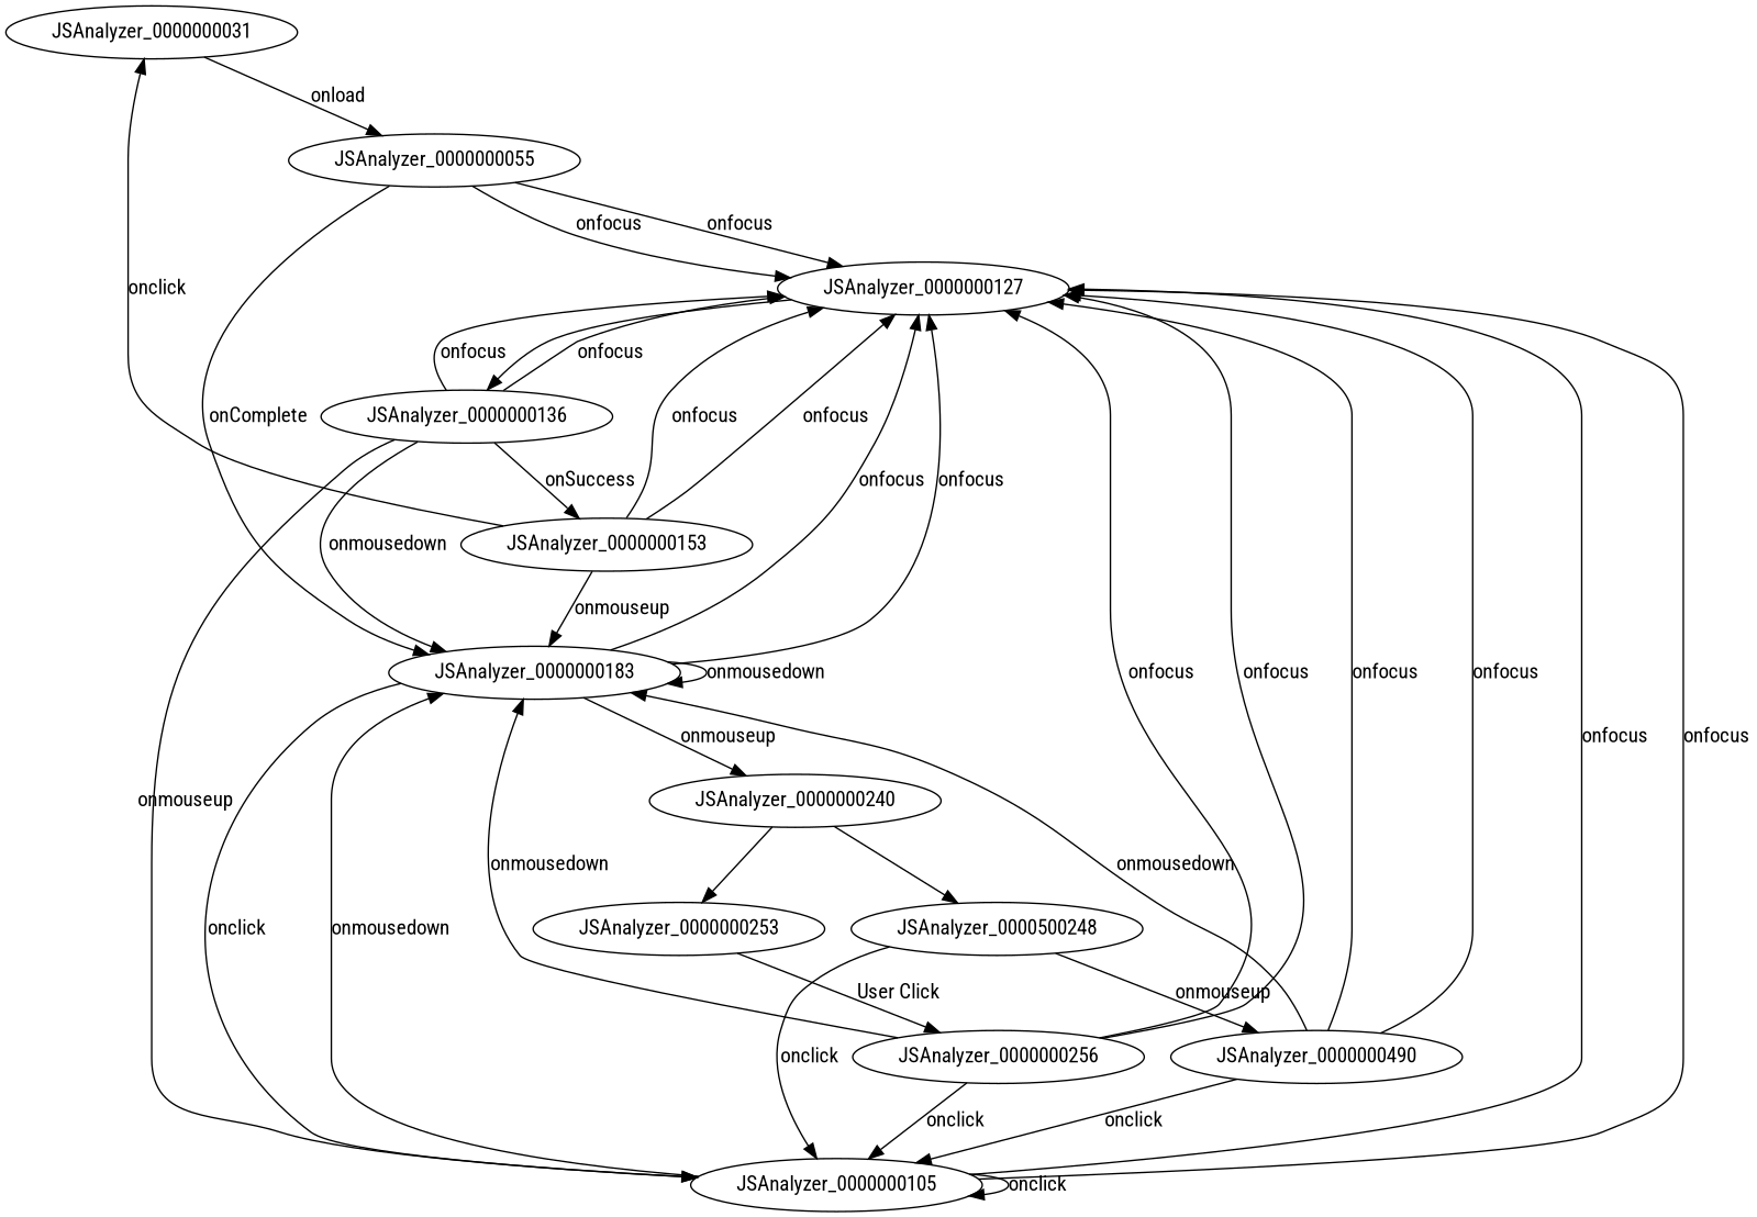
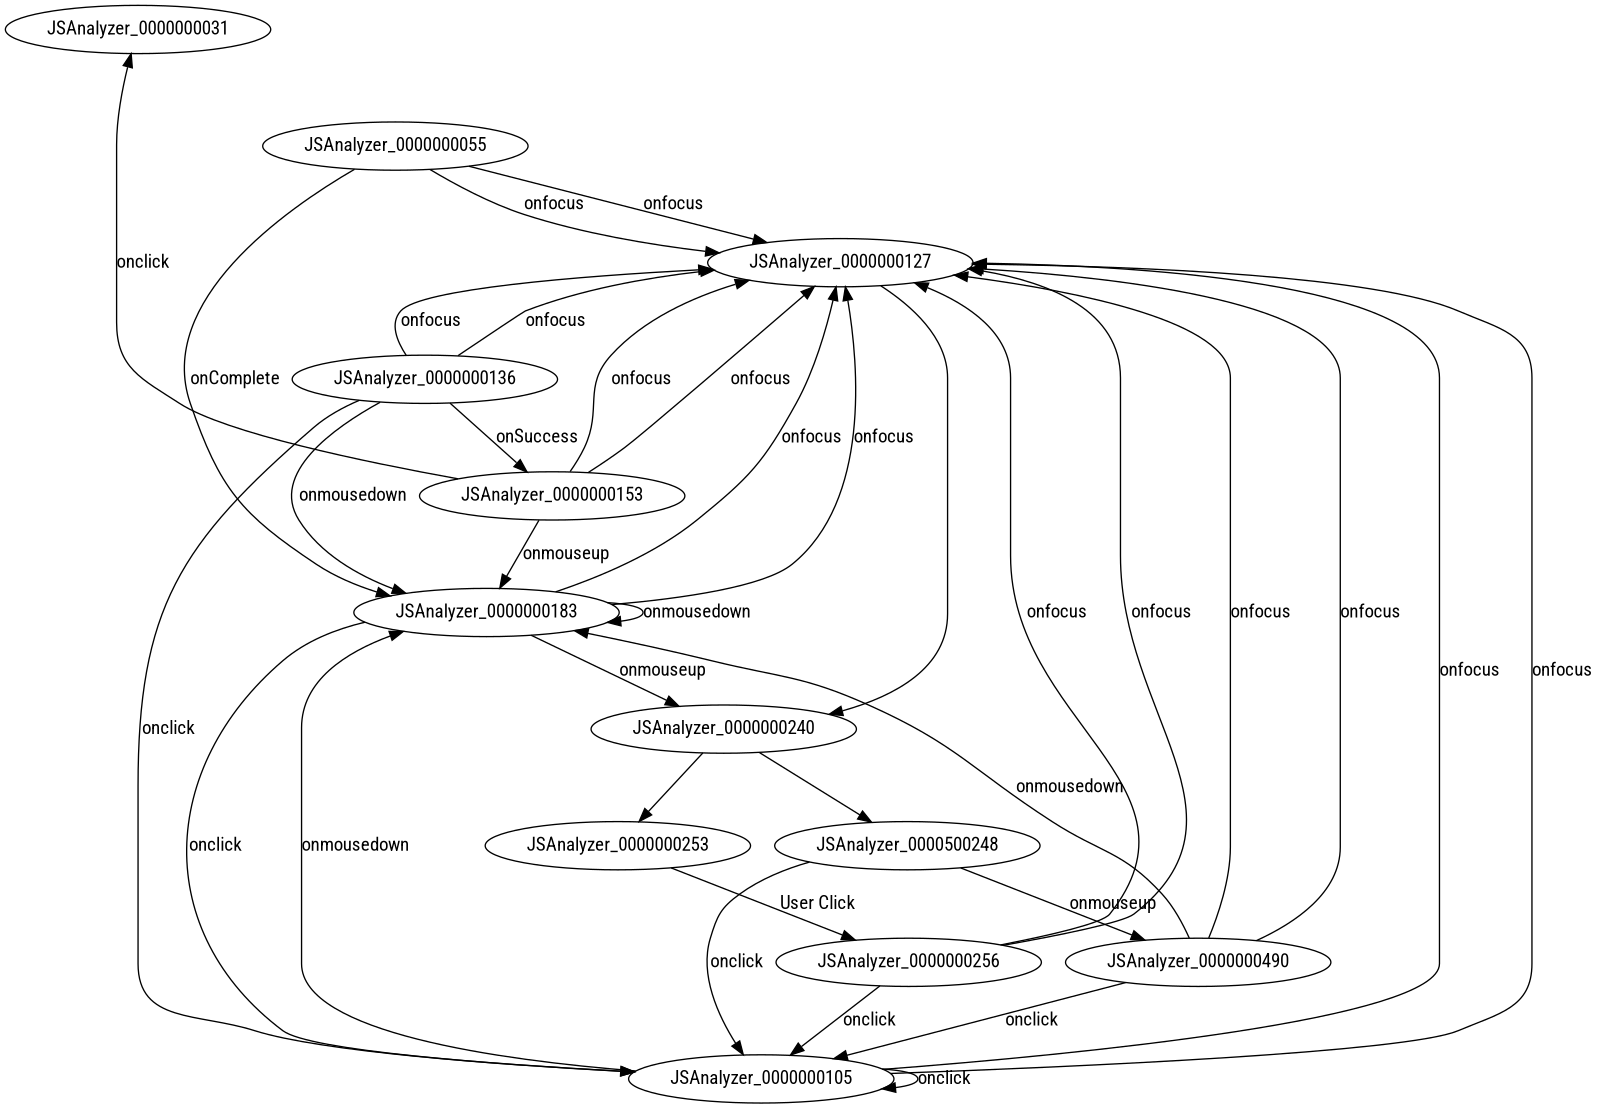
  digraph {
    fontname="Roboto Condensed"
    node [fontname="Roboto Condensed"]
    edge [fontname="Roboto Condensed"]
    JSAnalyzer_0000000031
    JSAnalyzer_0000000055
    JSAnalyzer_0000000127
    JSAnalyzer_0000000183
    JSAnalyzer_0000000105
    JSAnalyzer_0000000136
    JSAnalyzer_0000000240
    JSAnalyzer_0000000153
    n9 [label=JSAnalyzer_0000500248]
    JSAnalyzer_0000000253
    JSAnalyzer_0000000490
    JSAnalyzer_0000000256
-   JSAnalyzer_0000000031 -> JSAnalyzer_0000000055 [label=onload]
    JSAnalyzer_0000000055 -> JSAnalyzer_0000000127 [label=onfocus]
    JSAnalyzer_0000000055 -> JSAnalyzer_0000000127 [label=onfocus]
    JSAnalyzer_0000000055 -> JSAnalyzer_0000000183 [label=onComplete]
-   JSAnalyzer_0000000127 -> JSAnalyzer_0000000136
+   JSAnalyzer_0000000127 -> JSAnalyzer_0000000240
    JSAnalyzer_0000000183 -> JSAnalyzer_0000000127 [label=onfocus]
    JSAnalyzer_0000000183 -> JSAnalyzer_0000000127 [label=onfocus]
    JSAnalyzer_0000000183 -> JSAnalyzer_0000000183 [label=onmousedown]
    JSAnalyzer_0000000183 -> JSAnalyzer_0000000105 [label=onclick]
    JSAnalyzer_0000000183 -> JSAnalyzer_0000000240 [label=onmouseup]
    JSAnalyzer_0000000105 -> JSAnalyzer_0000000127 [label=onfocus]
    JSAnalyzer_0000000105 -> JSAnalyzer_0000000127 [label=onfocus]
    JSAnalyzer_0000000105 -> JSAnalyzer_0000000183 [label=onmousedown]
    JSAnalyzer_0000000105 -> JSAnalyzer_0000000105 [label=onclick]
    JSAnalyzer_0000000136 -> JSAnalyzer_0000000127 [label=onfocus]
    JSAnalyzer_0000000136 -> JSAnalyzer_0000000127 [label=onfocus]
    JSAnalyzer_0000000136 -> JSAnalyzer_0000000183 [label=onmousedown]
-   JSAnalyzer_0000000136 -> JSAnalyzer_0000000105 [label=onmouseup]
+   JSAnalyzer_0000000136 -> JSAnalyzer_0000000105 [label=onclick]
    JSAnalyzer_0000000136 -> JSAnalyzer_0000000153 [label=onSuccess]
    JSAnalyzer_0000000240 -> n9
    JSAnalyzer_0000000240 -> JSAnalyzer_0000000253
    JSAnalyzer_0000000153 -> JSAnalyzer_0000000031 [label=onclick]
    JSAnalyzer_0000000153 -> JSAnalyzer_0000000127 [label=onfocus]
    JSAnalyzer_0000000153 -> JSAnalyzer_0000000127 [label=onfocus]
    JSAnalyzer_0000000153 -> JSAnalyzer_0000000183 [label=onmouseup]
    n9 -> JSAnalyzer_0000000105 [label=onclick]
    n9 -> JSAnalyzer_0000000490 [label=onmouseup]
    JSAnalyzer_0000000253 -> JSAnalyzer_0000000256 [label="User Click"]
    JSAnalyzer_0000000490 -> JSAnalyzer_0000000127 [label=onfocus]
    JSAnalyzer_0000000490 -> JSAnalyzer_0000000127 [label=onfocus]
    JSAnalyzer_0000000490 -> JSAnalyzer_0000000183 [label=onmousedown]
    JSAnalyzer_0000000490 -> JSAnalyzer_0000000105 [label=onclick]
    JSAnalyzer_0000000256 -> JSAnalyzer_0000000127 [label=onfocus]
    JSAnalyzer_0000000256 -> JSAnalyzer_0000000127 [label=onfocus]
-   JSAnalyzer_0000000256 -> JSAnalyzer_0000000183 [label=onmousedown]
    JSAnalyzer_0000000256 -> JSAnalyzer_0000000105 [label=onclick]
  }
